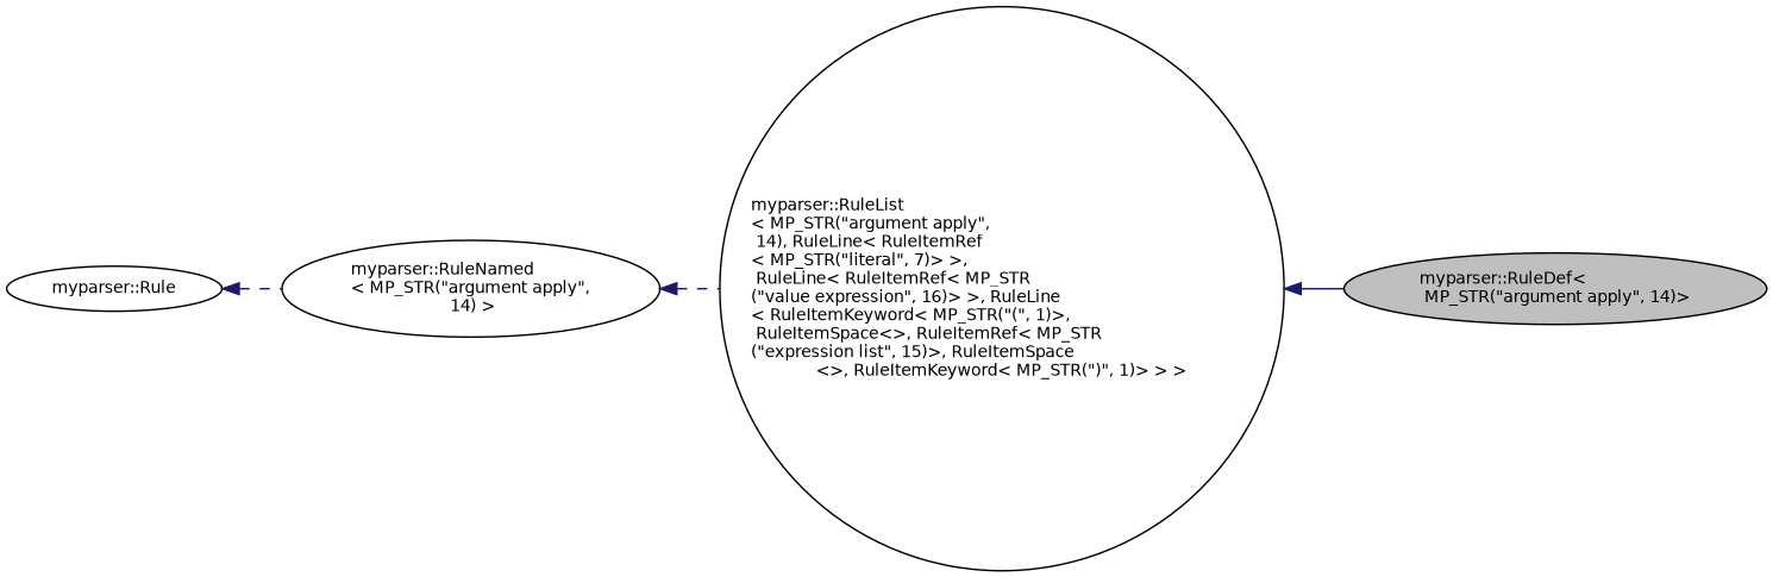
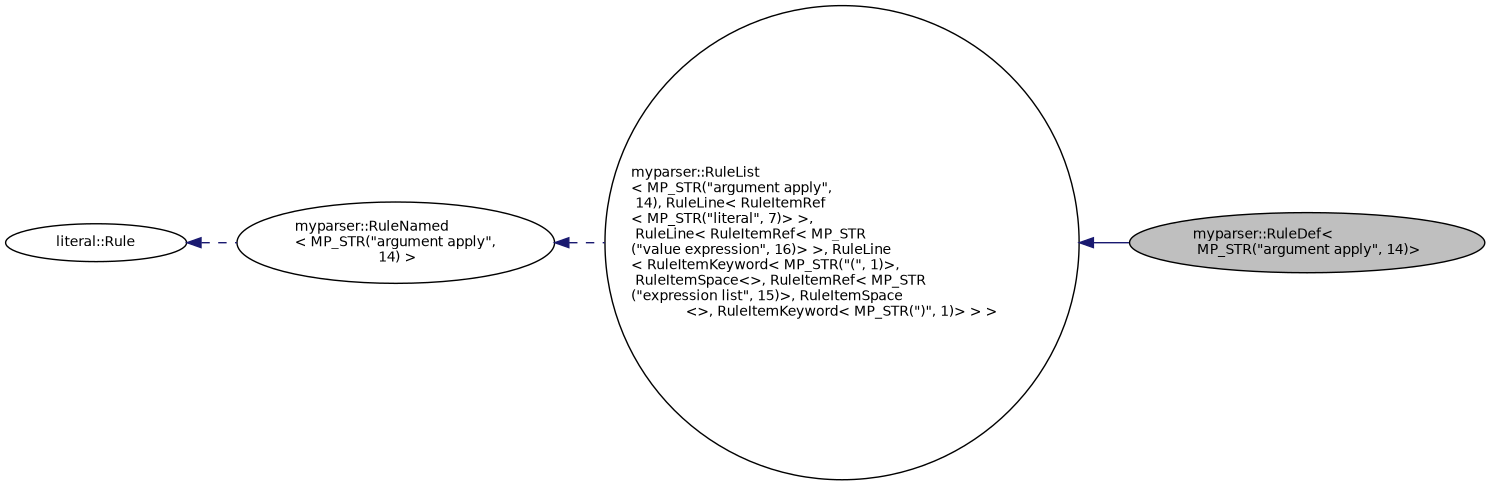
  digraph {
    rankdir=LR
    node [color=black fillcolor=white fontname=Helvetica fontsize=10 shape=ellipse style=filled]
    edge [color=midnightblue dir=back fontname=Helvetica fontsize=10 labelfontname=Helvetica labelfontsize=10 style=dashed]
    n1 [fillcolor=grey75 fontcolor=black height=0.2 label="myparser::RuleDef\<\l MP_STR(\"argument apply\", 14)\>" width=0.4]
    n2 [height=0.2 label="myparser::RuleList\l\< MP_STR(\"argument apply\",\l 14), RuleLine\< RuleItemRef\l\< MP_STR(\"literal\", 7)\> \>,\l RuleLine\< RuleItemRef\< MP_STR\l(\"value expression\", 16)\> \>, RuleLine\l\< RuleItemKeyword\< MP_STR(\"(\", 1)\>,\l RuleItemSpace\<\>, RuleItemRef\< MP_STR\l(\"expression list\", 15)\>, RuleItemSpace\l\<\>, RuleItemKeyword\< MP_STR(\")\", 1)\> \> \>" shape=circle width=0.4]
    n3 [height=0.2 label="myparser::RuleNamed\l\< MP_STR(\"argument apply\",\l 14) \>" width=0.4]
-   n4 [height=0.2 label="myparser::Rule" width=0.4]
+   n4 [height=0.2 label="literal::Rule" width=0.4]
    n2 -> n1 [style=solid]
    n3 -> n2
    n4 -> n3
  }
